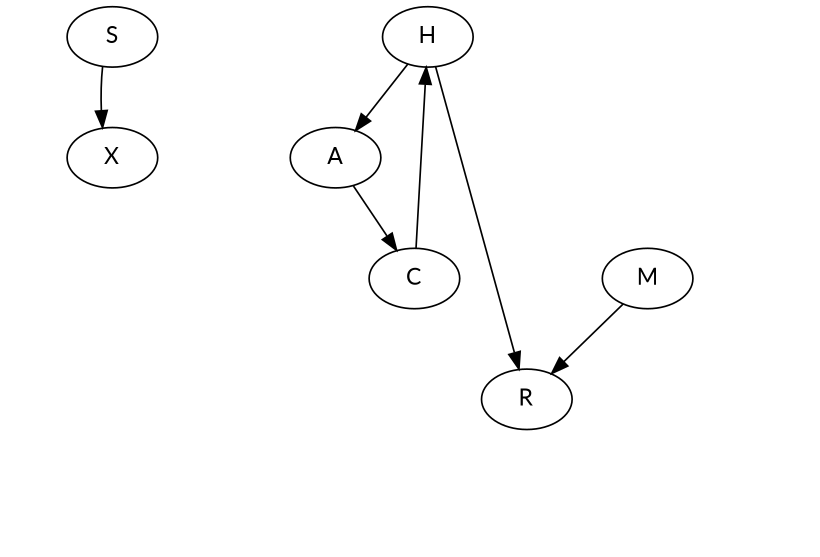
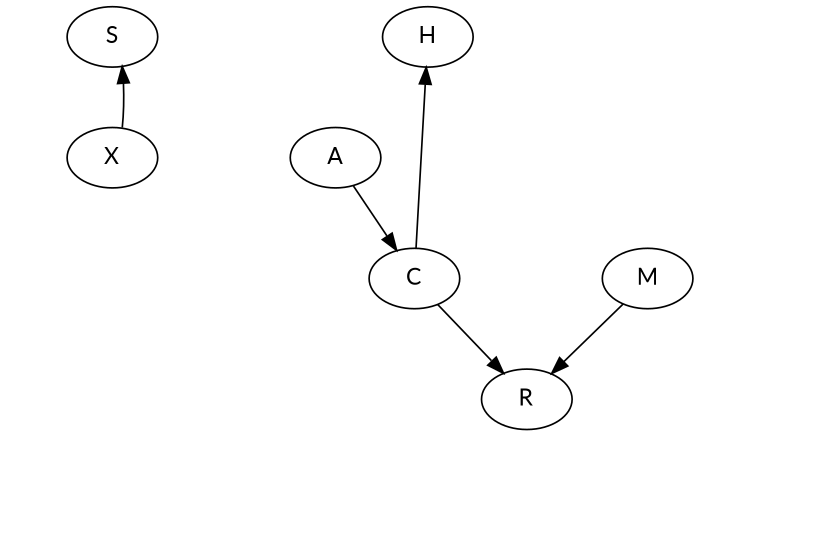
  digraph {
    fontname=Lato
    node [fontname=Lato style=invis]
    edge [fontname=Lato style=invis]
    S [style=""]
    X [style=""]
    H [style=""]
    A [style=""]
    R [style=""]
    714
    268
    551
    C [style=""]
    396
    240
    293
    M [style=""]
    697
    358
-   S -> X [style=""]
+   X -> S [style=""]
    X -> 714
    X -> 268
-   H -> A [style=""]
-   H -> R [style=""]
+   C -> R [style=""]
    A -> 551
    A -> C [style=""]
    R -> 396
    C -> H [style=""]
    C -> 240
    C -> 293
    M -> R [style=""]
    M -> 697
    M -> 358
  }
